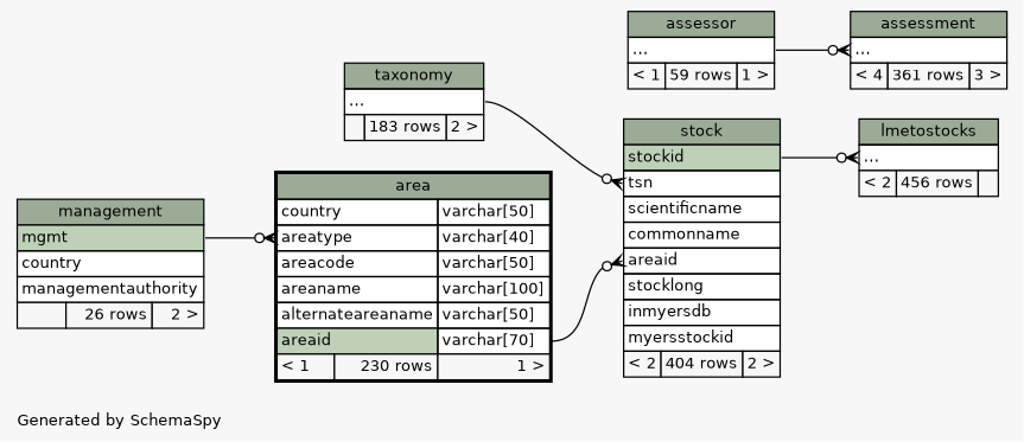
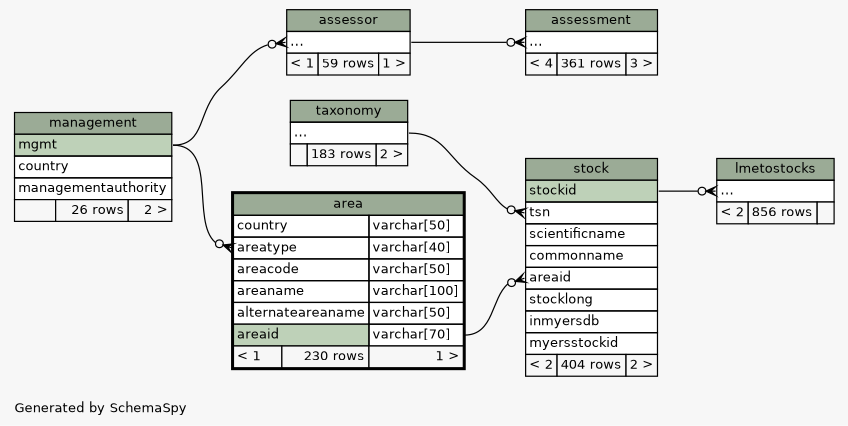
  digraph {
    bgcolor="#f7f7f7"
    fontname=Helvetica
    fontsize=11
    label="\nGenerated by SchemaSpy"
    labeljust=l
    nodesep=0.18
    rankdir=RL
    ranksep=0.46
    node [fontname=Helvetica fontsize=11 shape=plaintext]
    edge [arrowhead=none arrowsize=0.8 arrowtail=crowodot dir=back headport="mgmt:e" tailport="elipses:w"]
    n1 [label=<     <TABLE BORDER="2" CELLBORDER="1" CELLSPACING="0" BGCOLOR="#ffffff">       <TR><TD COLSPAN="3" BGCOLOR="#9bab96" ALIGN="CENTER">area</TD></TR>       <TR><TD PORT="country" COLSPAN="2" ALIGN="LEFT">country</TD><TD PORT="country.type" ALIGN="LEFT">varchar[50]</TD></TR>       <TR><TD PORT="areatype" COLSPAN="2" ALIGN="LEFT">areatype</TD><TD PORT="areatype.type" ALIGN="LEFT">varchar[40]</TD></TR>       <TR><TD PORT="areacode" COLSPAN="2" ALIGN="LEFT">areacode</TD><TD PORT="areacode.type" ALIGN="LEFT">varchar[50]</TD></TR>       <TR><TD PORT="areaname" COLSPAN="2" ALIGN="LEFT">areaname</TD><TD PORT="areaname.type" ALIGN="LEFT">varchar[100]</TD></TR>       <TR><TD PORT="alternateareaname" COLSPAN="2" ALIGN="LEFT">alternateareaname</TD><TD PORT="alternateareaname.type" ALIGN="LEFT">varchar[50]</TD></TR>       <TR><TD PORT="areaid" COLSPAN="2" BGCOLOR="#bed1b8" ALIGN="LEFT">areaid</TD><TD PORT="areaid.type" ALIGN="LEFT">varchar[70]</TD></TR>       <TR><TD ALIGN="LEFT" BGCOLOR="#f7f7f7">&lt; 1</TD><TD ALIGN="RIGHT" BGCOLOR="#f7f7f7">230 rows</TD><TD ALIGN="RIGHT" BGCOLOR="#f7f7f7">1 &gt;</TD></TR>     </TABLE>>]
    n2 [label=<     <TABLE BORDER="0" CELLBORDER="1" CELLSPACING="0" BGCOLOR="#ffffff">       <TR><TD COLSPAN="3" BGCOLOR="#9bab96" ALIGN="CENTER">management</TD></TR>       <TR><TD PORT="mgmt" COLSPAN="3" BGCOLOR="#bed1b8" ALIGN="LEFT">mgmt</TD></TR>       <TR><TD PORT="country" COLSPAN="3" ALIGN="LEFT">country</TD></TR>       <TR><TD PORT="managementauthority" COLSPAN="3" ALIGN="LEFT">managementauthority</TD></TR>       <TR><TD ALIGN="LEFT" BGCOLOR="#f7f7f7">  </TD><TD ALIGN="RIGHT" BGCOLOR="#f7f7f7">26 rows</TD><TD ALIGN="RIGHT" BGCOLOR="#f7f7f7">2 &gt;</TD></TR>     </TABLE>>]
    n3 [label=<     <TABLE BORDER="0" CELLBORDER="1" CELLSPACING="0" BGCOLOR="#ffffff">       <TR><TD COLSPAN="3" BGCOLOR="#9bab96" ALIGN="CENTER">assessment</TD></TR>       <TR><TD PORT="elipses" COLSPAN="3" ALIGN="LEFT">...</TD></TR>       <TR><TD ALIGN="LEFT" BGCOLOR="#f7f7f7">&lt; 4</TD><TD ALIGN="RIGHT" BGCOLOR="#f7f7f7">361 rows</TD><TD ALIGN="RIGHT" BGCOLOR="#f7f7f7">3 &gt;</TD></TR>     </TABLE>>]
    n4 [label=<     <TABLE BORDER="0" CELLBORDER="1" CELLSPACING="0" BGCOLOR="#ffffff">       <TR><TD COLSPAN="3" BGCOLOR="#9bab96" ALIGN="CENTER">assessor</TD></TR>       <TR><TD PORT="elipses" COLSPAN="3" ALIGN="LEFT">...</TD></TR>       <TR><TD ALIGN="LEFT" BGCOLOR="#f7f7f7">&lt; 1</TD><TD ALIGN="RIGHT" BGCOLOR="#f7f7f7">59 rows</TD><TD ALIGN="RIGHT" BGCOLOR="#f7f7f7">1 &gt;</TD></TR>     </TABLE>>]
    n5 [label=<     <TABLE BORDER="0" CELLBORDER="1" CELLSPACING="0" BGCOLOR="#ffffff">       <TR><TD COLSPAN="3" BGCOLOR="#9bab96" ALIGN="CENTER">stock</TD></TR>       <TR><TD PORT="stockid" COLSPAN="3" BGCOLOR="#bed1b8" ALIGN="LEFT">stockid</TD></TR>       <TR><TD PORT="tsn" COLSPAN="3" ALIGN="LEFT">tsn</TD></TR>       <TR><TD PORT="scientificname" COLSPAN="3" ALIGN="LEFT">scientificname</TD></TR>       <TR><TD PORT="commonname" COLSPAN="3" ALIGN="LEFT">commonname</TD></TR>       <TR><TD PORT="areaid" COLSPAN="3" ALIGN="LEFT">areaid</TD></TR>       <TR><TD PORT="stocklong" COLSPAN="3" ALIGN="LEFT">stocklong</TD></TR>       <TR><TD PORT="inmyersdb" COLSPAN="3" ALIGN="LEFT">inmyersdb</TD></TR>       <TR><TD PORT="myersstockid" COLSPAN="3" ALIGN="LEFT">myersstockid</TD></TR>       <TR><TD ALIGN="LEFT" BGCOLOR="#f7f7f7">&lt; 2</TD><TD ALIGN="RIGHT" BGCOLOR="#f7f7f7">404 rows</TD><TD ALIGN="RIGHT" BGCOLOR="#f7f7f7">2 &gt;</TD></TR>     </TABLE>>]
    n6 [label=<     <TABLE BORDER="0" CELLBORDER="1" CELLSPACING="0" BGCOLOR="#ffffff">       <TR><TD COLSPAN="3" BGCOLOR="#9bab96" ALIGN="CENTER">taxonomy</TD></TR>       <TR><TD PORT="elipses" COLSPAN="3" ALIGN="LEFT">...</TD></TR>       <TR><TD ALIGN="LEFT" BGCOLOR="#f7f7f7">  </TD><TD ALIGN="RIGHT" BGCOLOR="#f7f7f7">183 rows</TD><TD ALIGN="RIGHT" BGCOLOR="#f7f7f7">2 &gt;</TD></TR>     </TABLE>>]
-   n7 [label=<     <TABLE BORDER="0" CELLBORDER="1" CELLSPACING="0" BGCOLOR="#ffffff">       <TR><TD COLSPAN="3" BGCOLOR="#9bab96" ALIGN="CENTER">lmetostocks</TD></TR>       <TR><TD PORT="elipses" COLSPAN="3" ALIGN="LEFT">...</TD></TR>       <TR><TD ALIGN="LEFT" BGCOLOR="#f7f7f7">&lt; 2</TD><TD ALIGN="RIGHT" BGCOLOR="#f7f7f7">456 rows</TD><TD ALIGN="RIGHT" BGCOLOR="#f7f7f7">  </TD></TR>     </TABLE>>]
+   n7 [label=<     <TABLE BORDER="0" CELLBORDER="1" CELLSPACING="0" BGCOLOR="#ffffff">       <TR><TD COLSPAN="3" BGCOLOR="#9bab96" ALIGN="CENTER">lmetostocks</TD></TR>       <TR><TD PORT="elipses" COLSPAN="3" ALIGN="LEFT">...</TD></TR>       <TR><TD ALIGN="LEFT" BGCOLOR="#f7f7f7">&lt; 2</TD><TD ALIGN="RIGHT" BGCOLOR="#f7f7f7">856 rows</TD><TD ALIGN="RIGHT" BGCOLOR="#f7f7f7">  </TD></TR>     </TABLE>>]
    n1 -> n2 [tailport="areatype:w"]
    n3 -> n4 [headport="elipses:e"]
+   n4 -> n2
    n5 -> n1 [headport="areaid.type:e" tailport="areaid:w"]
    n5 -> n6 [headport="elipses:e" tailport="tsn:w"]
    n7 -> n5 [headport="stockid:e"]
  }
